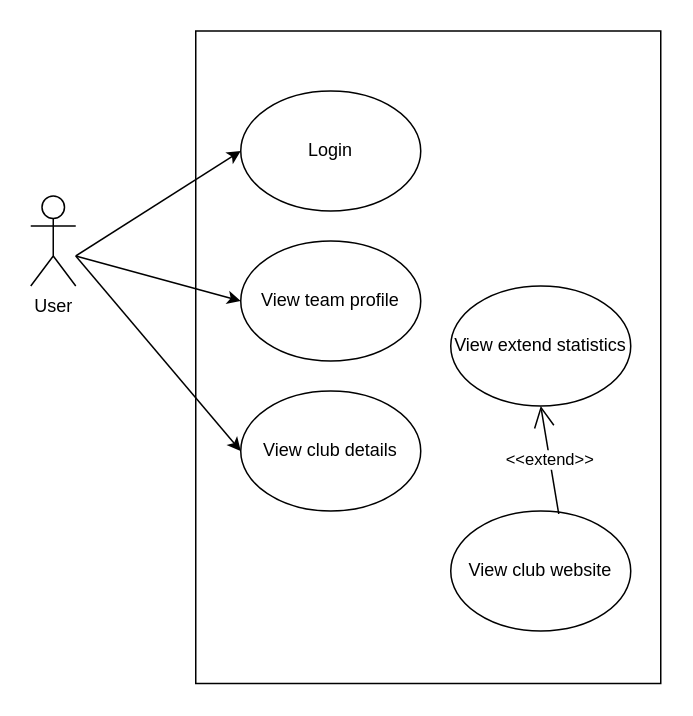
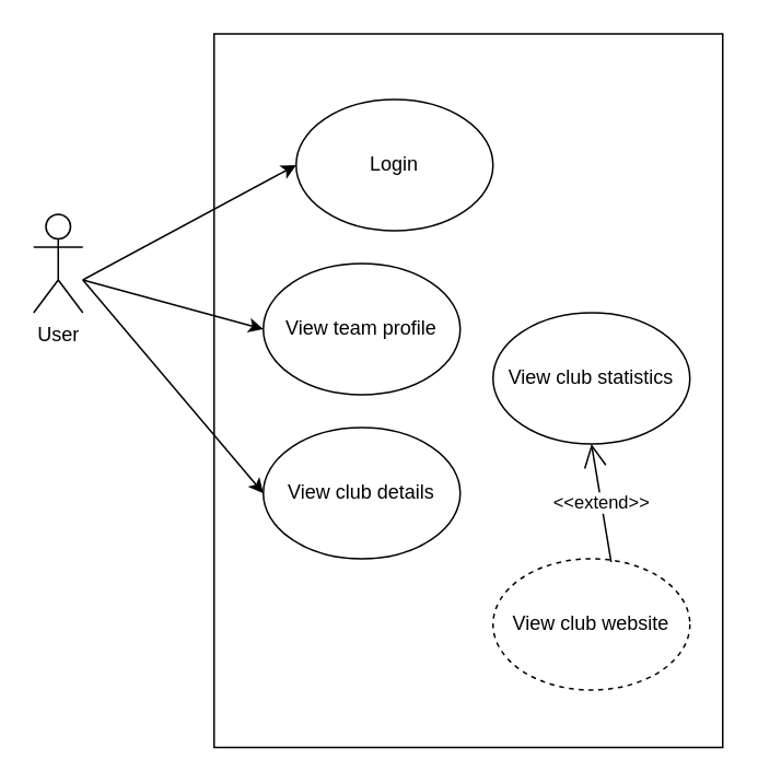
  <mxCell id="0" />
  <mxCell id="1" parent="0" />
  <mxCell id="2" value="User" parent="1" vertex="1" style="shape=umlActor;verticalLabelPosition=bottom;labelBackgroundColor=#ffffff;verticalAlign=top;html=1;outlineConnect=0;"><mxGeometry as="geometry" height="60" width="30" y="130" x="20" /></mxCell>
  <mxCell id="3" value="" parent="1" vertex="1" style="rounded=0;whiteSpace=wrap;html=1;gradientColor=none;fillColor=none;"><mxGeometry as="geometry" height="435" width="310" y="20" x="130" /></mxCell>
- <mxCell id="4" value="Login&lt;br&gt;" parent="1" vertex="1" style="ellipse;whiteSpace=wrap;html=1;"><mxGeometry as="geometry" height="80" width="120" y="60" x="160" /></mxCell>
+ <mxCell id="4" value="Login&lt;br&gt;" parent="1" vertex="1" style="ellipse;whiteSpace=wrap;html=1;"><mxGeometry x="180" y="60" as="geometry" height="80" width="120" /></mxCell>
  <mxCell id="5" value="" parent="1" style="endArrow=classic;html=1;entryX=0;entryY=0.5;entryDx=0;entryDy=0;" edge="1" target="4"><mxGeometry as="geometry" height="50" width="50" relative="1"><mxPoint as="sourcePoint" y="170" x="50" /><mxPoint as="targetPoint" y="130" x="130" /></mxGeometry></mxCell>
  <mxCell id="6" value="View club details&lt;br&gt;" parent="1" vertex="1" style="ellipse;whiteSpace=wrap;html=1;"><mxGeometry as="geometry" height="80" width="120" y="260" x="160" /></mxCell>
  <mxCell id="7" value="View team profile&lt;br&gt;" parent="1" vertex="1" style="ellipse;whiteSpace=wrap;html=1;"><mxGeometry as="geometry" height="80" width="120" y="160" x="160" /></mxCell>
- <mxCell id="8" value="View club website&lt;br&gt;" parent="1" vertex="1" style="ellipse;whiteSpace=wrap;html=1;"><mxGeometry as="geometry" height="80" width="120" y="340" x="300" /></mxCell>
+ <mxCell id="8" value="View club website&lt;br&gt;" parent="1" vertex="1" style="ellipse;whiteSpace=wrap;html=1;dashed=1;"><mxGeometry as="geometry" height="80" width="120" y="340" x="300" /></mxCell>
  <mxCell id="9" value="" parent="1" style="endArrow=classic;html=1;entryX=0;entryY=0.5;entryDx=0;entryDy=0;" edge="1" target="7"><mxGeometry as="geometry" height="50" width="50" relative="1"><mxPoint as="sourcePoint" y="170" x="50" /><mxPoint as="targetPoint" y="110" x="170" /></mxGeometry></mxCell>
  <mxCell id="10" value="" parent="1" style="endArrow=classic;html=1;entryX=0;entryY=0.5;entryDx=0;entryDy=0;" edge="1" target="6"><mxGeometry as="geometry" height="50" width="50" relative="1"><mxPoint as="sourcePoint" y="170" x="50" /><mxPoint as="targetPoint" y="210" x="170" /></mxGeometry></mxCell>
- <mxCell id="11" value="View extend statistics&lt;br&gt;" parent="1" vertex="1" style="ellipse;whiteSpace=wrap;html=1;"><mxGeometry as="geometry" height="80" width="120" y="190" x="300" /></mxCell>
+ <mxCell id="11" value="View club statistics&lt;br&gt;" parent="1" vertex="1" style="ellipse;whiteSpace=wrap;html=1;"><mxGeometry as="geometry" height="80" width="120" y="190" x="300" /></mxCell>
  <mxCell id="12" value="&amp;lt;&amp;lt;extend&amp;gt;&amp;gt;&lt;br&gt;" parent="1" style="endArrow=open;endSize=12;dashed=0;html=1;entryX=0.5;entryY=1;entryDx=0;entryDy=0;exitX=0.6;exitY=0.025;exitDx=0;exitDy=0;exitPerimeter=0;" edge="1" target="11" source="8"><mxGeometry as="geometry" width="160" relative="1"><mxPoint as="sourcePoint" y="260" x="280" /><mxPoint as="targetPoint" y="280" x="370" /></mxGeometry></mxCell>
